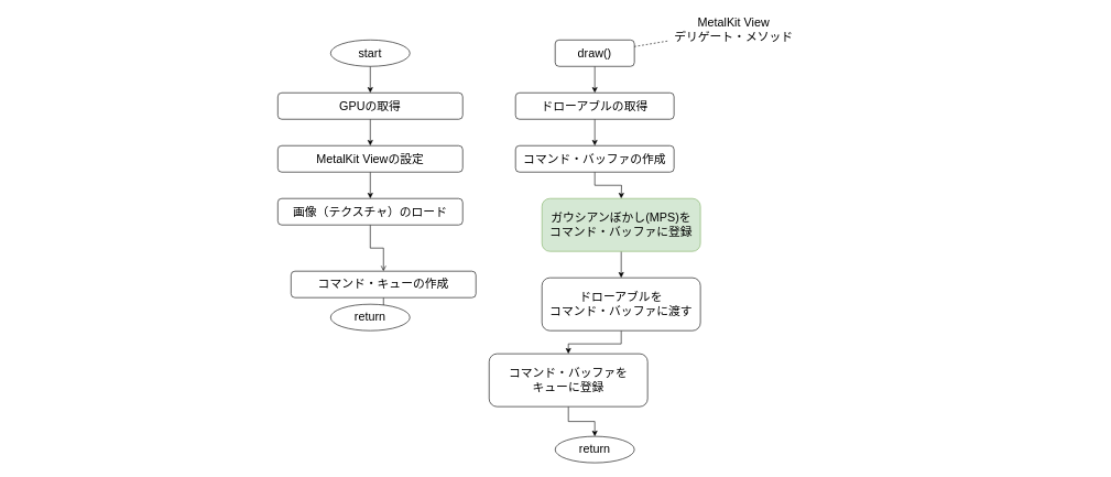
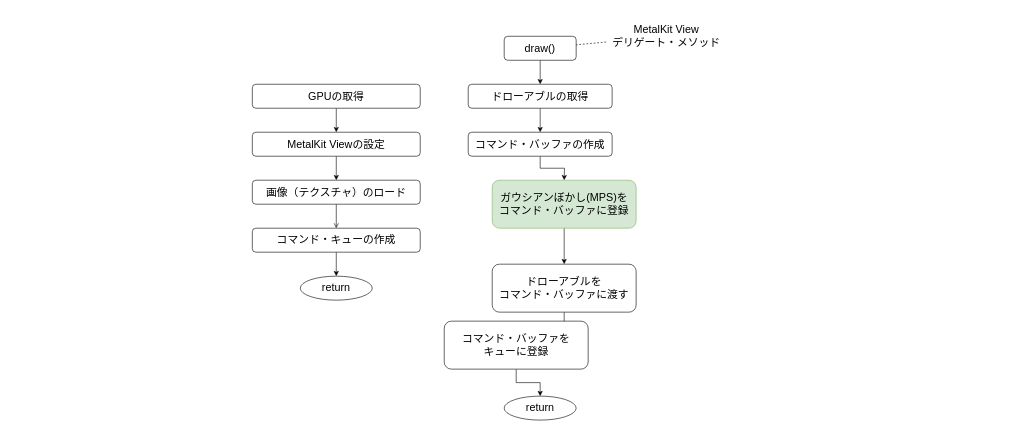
  <mxCell id="0" />
  <mxCell id="1" parent="0" />
  <mxCell id="2" style="edgeStyle=orthogonalEdgeStyle;rounded=0;orthogonalLoop=1;jettySize=auto;html=1;" parent="1" source="3" target="20" edge="1"><mxGeometry relative="1" as="geometry" /></mxCell>
  <mxCell id="3" value="MetalKit Viewの設定" style="rounded=1;whiteSpace=wrap;html=1;fontSize=18;" parent="1" vertex="1"><mxGeometry x="420" y="220" width="280" height="40" as="geometry" /></mxCell>
  <mxCell id="4" style="edgeStyle=orthogonalEdgeStyle;rounded=0;orthogonalLoop=1;jettySize=auto;html=1;entryX=0.5;entryY=0;entryDx=0;entryDy=0;" parent="1" source="5" target="8" edge="1"><mxGeometry relative="1" as="geometry"><mxPoint x="560" y="460" as="targetPoint" /></mxGeometry></mxCell>
- <mxCell id="5" value="コマンド・キューの作成" style="rounded=1;whiteSpace=wrap;html=1;fontSize=18;" parent="1" vertex="1"><mxGeometry x="440" y="410" width="280" height="40" as="geometry" /></mxCell>
- <mxCell id="6" style="edgeStyle=orthogonalEdgeStyle;rounded=0;orthogonalLoop=1;jettySize=auto;html=1;entryX=0.5;entryY=0;entryDx=0;entryDy=0;" parent="1" source="7" target="10" edge="1"><mxGeometry relative="1" as="geometry" /></mxCell>
- <mxCell id="7" value="start" style="ellipse;whiteSpace=wrap;html=1;fontSize=18;" parent="1" vertex="1"><mxGeometry x="500" y="60" width="120" height="40" as="geometry" /></mxCell>
+ <mxCell id="5" value="コマンド・キューの作成" style="rounded=1;whiteSpace=wrap;html=1;fontSize=18;" parent="1" vertex="1"><mxGeometry x="420" y="380" width="280" height="40" as="geometry" /></mxCell>
  <mxCell id="8" value="return" style="ellipse;whiteSpace=wrap;html=1;fontSize=18;" parent="1" vertex="1"><mxGeometry x="500" y="460" width="120" height="40" as="geometry" /></mxCell>
  <mxCell id="9" style="edgeStyle=orthogonalEdgeStyle;rounded=0;orthogonalLoop=1;jettySize=auto;html=1;entryX=0.5;entryY=0;entryDx=0;entryDy=0;" parent="1" source="10" target="3" edge="1"><mxGeometry relative="1" as="geometry" /></mxCell>
  <mxCell id="10" value="GPUの取得" style="rounded=1;whiteSpace=wrap;html=1;fontSize=18;" parent="1" vertex="1"><mxGeometry x="420" y="140" width="280" height="40" as="geometry" /></mxCell>
  <mxCell id="11" style="edgeStyle=orthogonalEdgeStyle;rounded=0;orthogonalLoop=1;jettySize=auto;html=1;" parent="1" source="12" edge="1"><mxGeometry relative="1" as="geometry"><mxPoint x="940" y="300" as="targetPoint" /></mxGeometry></mxCell>
  <mxCell id="12" value="コマンド・バッファの作成" style="rounded=1;whiteSpace=wrap;html=1;fontSize=18;" parent="1" vertex="1"><mxGeometry x="780" y="220" width="240" height="40" as="geometry" /></mxCell>
  <mxCell id="13" style="edgeStyle=orthogonalEdgeStyle;rounded=0;orthogonalLoop=1;jettySize=auto;html=1;entryX=0.5;entryY=0;entryDx=0;entryDy=0;exitX=0.5;exitY=1;exitDx=0;exitDy=0;" parent="1" source="29" target="22" edge="1"><mxGeometry relative="1" as="geometry"><mxPoint x="940" y="500" as="sourcePoint" /></mxGeometry></mxCell>
  <mxCell id="14" style="edgeStyle=orthogonalEdgeStyle;rounded=0;orthogonalLoop=1;jettySize=auto;html=1;entryX=0.5;entryY=0;entryDx=0;entryDy=0;" parent="1" source="15" target="18" edge="1"><mxGeometry relative="1" as="geometry" /></mxCell>
  <mxCell id="15" value="draw()" style="whiteSpace=wrap;html=1;fontSize=18;rounded=1;" parent="1" vertex="1"><mxGeometry x="840" y="60" width="120" height="40" as="geometry" /></mxCell>
  <mxCell id="16" value="return" style="ellipse;whiteSpace=wrap;html=1;fontSize=18;" parent="1" vertex="1"><mxGeometry x="840" y="660" width="120" height="40" as="geometry" /></mxCell>
  <mxCell id="17" style="edgeStyle=orthogonalEdgeStyle;rounded=0;orthogonalLoop=1;jettySize=auto;html=1;entryX=0.5;entryY=0;entryDx=0;entryDy=0;" parent="1" source="18" target="12" edge="1"><mxGeometry relative="1" as="geometry" /></mxCell>
  <mxCell id="18" value="ドローアブルの取得" style="rounded=1;whiteSpace=wrap;html=1;fontSize=18;" parent="1" vertex="1"><mxGeometry x="780" y="140" width="240" height="40" as="geometry" /></mxCell>
  <mxCell id="19" style="edgeStyle=orthogonalEdgeStyle;rounded=0;orthogonalLoop=1;jettySize=auto;html=1;entryX=0.5;entryY=0;entryDx=0;entryDy=0;endArrow=open;" parent="1" source="20" target="5" edge="1"><mxGeometry relative="1" as="geometry" /></mxCell>
  <mxCell id="20" value="画像（テクスチャ）のロード" style="rounded=1;whiteSpace=wrap;html=1;fontSize=18;" parent="1" vertex="1"><mxGeometry x="420" y="300" width="280" height="40" as="geometry" /></mxCell>
  <mxCell id="21" style="edgeStyle=orthogonalEdgeStyle;rounded=0;orthogonalLoop=1;jettySize=auto;html=1;entryX=0.5;entryY=0;entryDx=0;entryDy=0;" parent="1" source="22" target="24" edge="1"><mxGeometry relative="1" as="geometry" /></mxCell>
- <mxCell id="22" value="ドローアブルを&lt;br&gt;コマンド・バッファに渡す" style="rounded=1;whiteSpace=wrap;html=1;fontSize=18;" parent="1" vertex="1"><mxGeometry x="820" y="420" width="240" height="80" as="geometry" /></mxCell>
+ <mxCell id="22" value="ドローアブルを&lt;br&gt;コマンド・バッファに渡す" style="rounded=1;whiteSpace=wrap;html=1;fontSize=18;" parent="1" vertex="1"><mxGeometry x="820" y="440" width="240" height="80" as="geometry" /></mxCell>
  <mxCell id="23" style="edgeStyle=orthogonalEdgeStyle;rounded=0;orthogonalLoop=1;jettySize=auto;html=1;" parent="1" source="24" target="16" edge="1"><mxGeometry relative="1" as="geometry" /></mxCell>
  <mxCell id="24" value="コマンド・バッファを&lt;br&gt;キューに登録" style="rounded=1;whiteSpace=wrap;html=1;fontSize=18;" parent="1" vertex="1"><mxGeometry x="740" y="535" width="240" height="80" as="geometry" /></mxCell>
  <mxCell id="25" value="" style="rounded=0;whiteSpace=wrap;html=1;strokeColor=none;fillColor=none;" parent="1" vertex="1"><mxGeometry width="40" height="40" as="geometry" x="20" y="20" /></mxCell>
  <mxCell id="26" value="" style="rounded=0;whiteSpace=wrap;html=1;strokeColor=none;fillColor=none;" parent="1" vertex="1"><mxGeometry x="1620" width="40" height="40" as="geometry" y="20" /></mxCell>
  <mxCell id="27" style="rounded=0;orthogonalLoop=1;jettySize=auto;html=1;dashed=1;endArrow=none;endFill=0;" parent="1" source="28" target="15" edge="1"><mxGeometry relative="1" as="geometry" /></mxCell>
- <mxCell id="28" value="MetalKit View&lt;br style=&quot;font-size: 18px;&quot;&gt;デリゲート・メソッド" style="text;html=1;align=center;verticalAlign=middle;resizable=0;points=[];autosize=1;strokeColor=none;fillColor=none;fontSize=18;" parent="1" vertex="1"><mxGeometry x="1010" y="15" width="200" height="60" as="geometry" /></mxCell>
+ <mxCell id="28" value="MetalKit View&lt;br style=&quot;font-size: 18px;&quot;&gt;デリゲート・メソッド" style="text;html=1;align=center;verticalAlign=middle;resizable=0;points=[];autosize=1;strokeColor=none;fillColor=none;fontSize=18;" parent="1" vertex="1"><mxGeometry x="1010" y="30" width="200" height="60" as="geometry" /></mxCell>
  <mxCell id="29" value="ガウシアンぼかし(MPS)を&lt;br&gt;コマンド・バッファに登録" style="rounded=1;whiteSpace=wrap;html=1;fontSize=18;fillColor=#d5e8d4;strokeColor=#82b366;shadow=0;glass=0;" parent="1" vertex="1"><mxGeometry x="820" y="300" width="240" height="80" as="geometry" /></mxCell>
